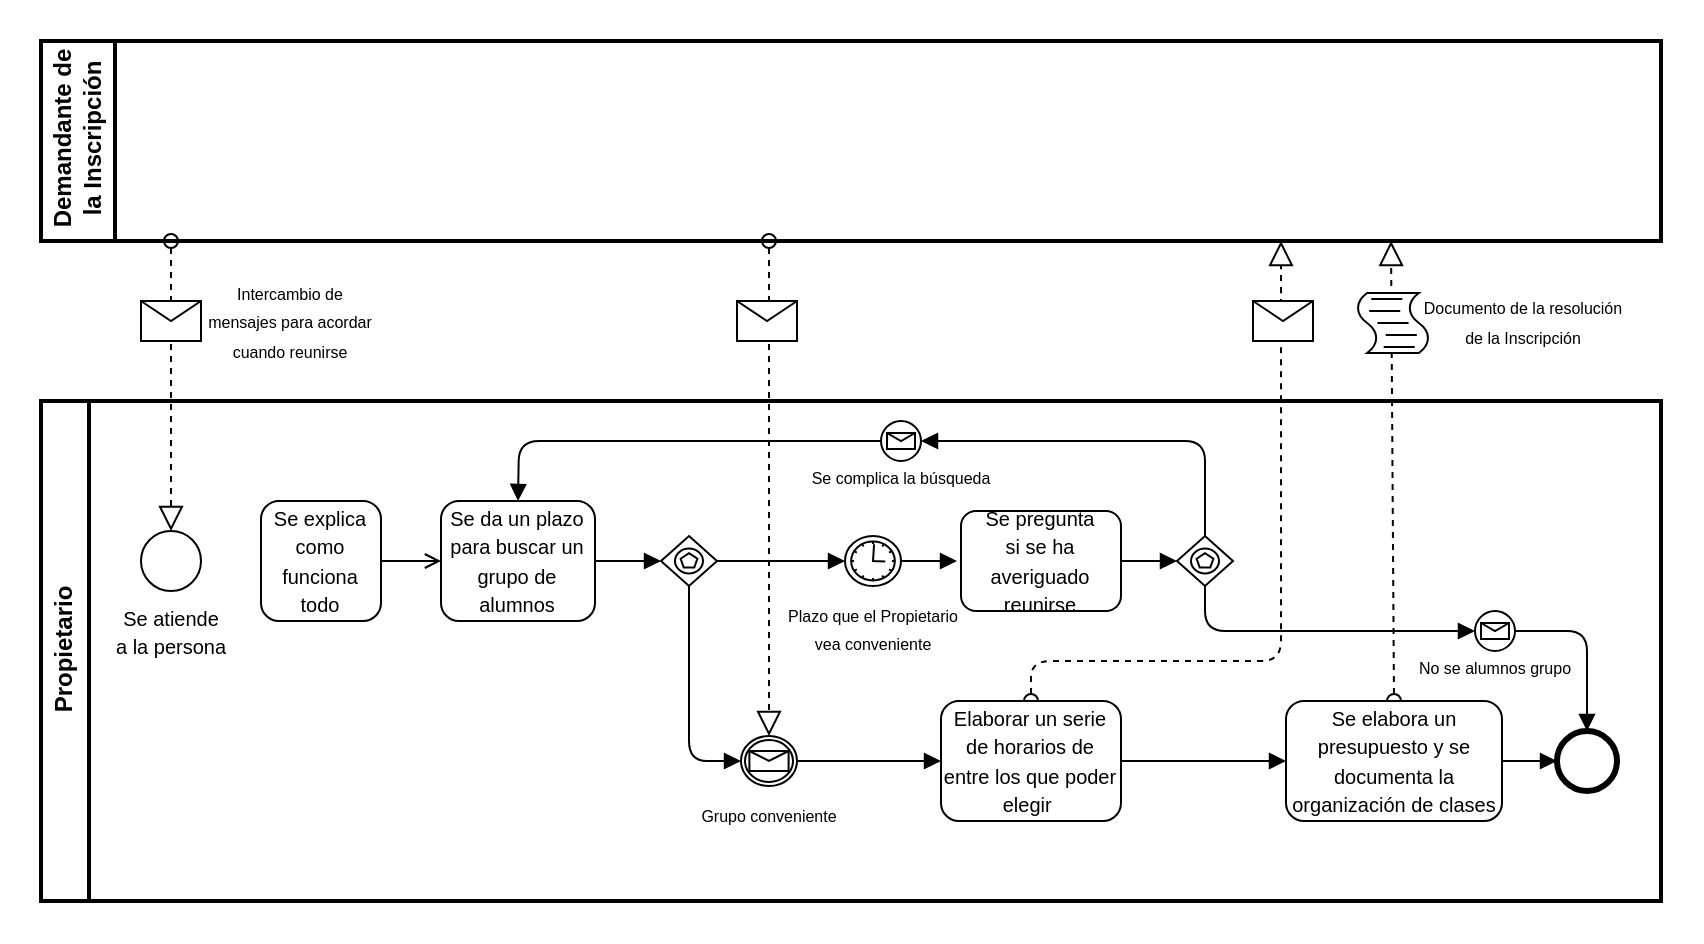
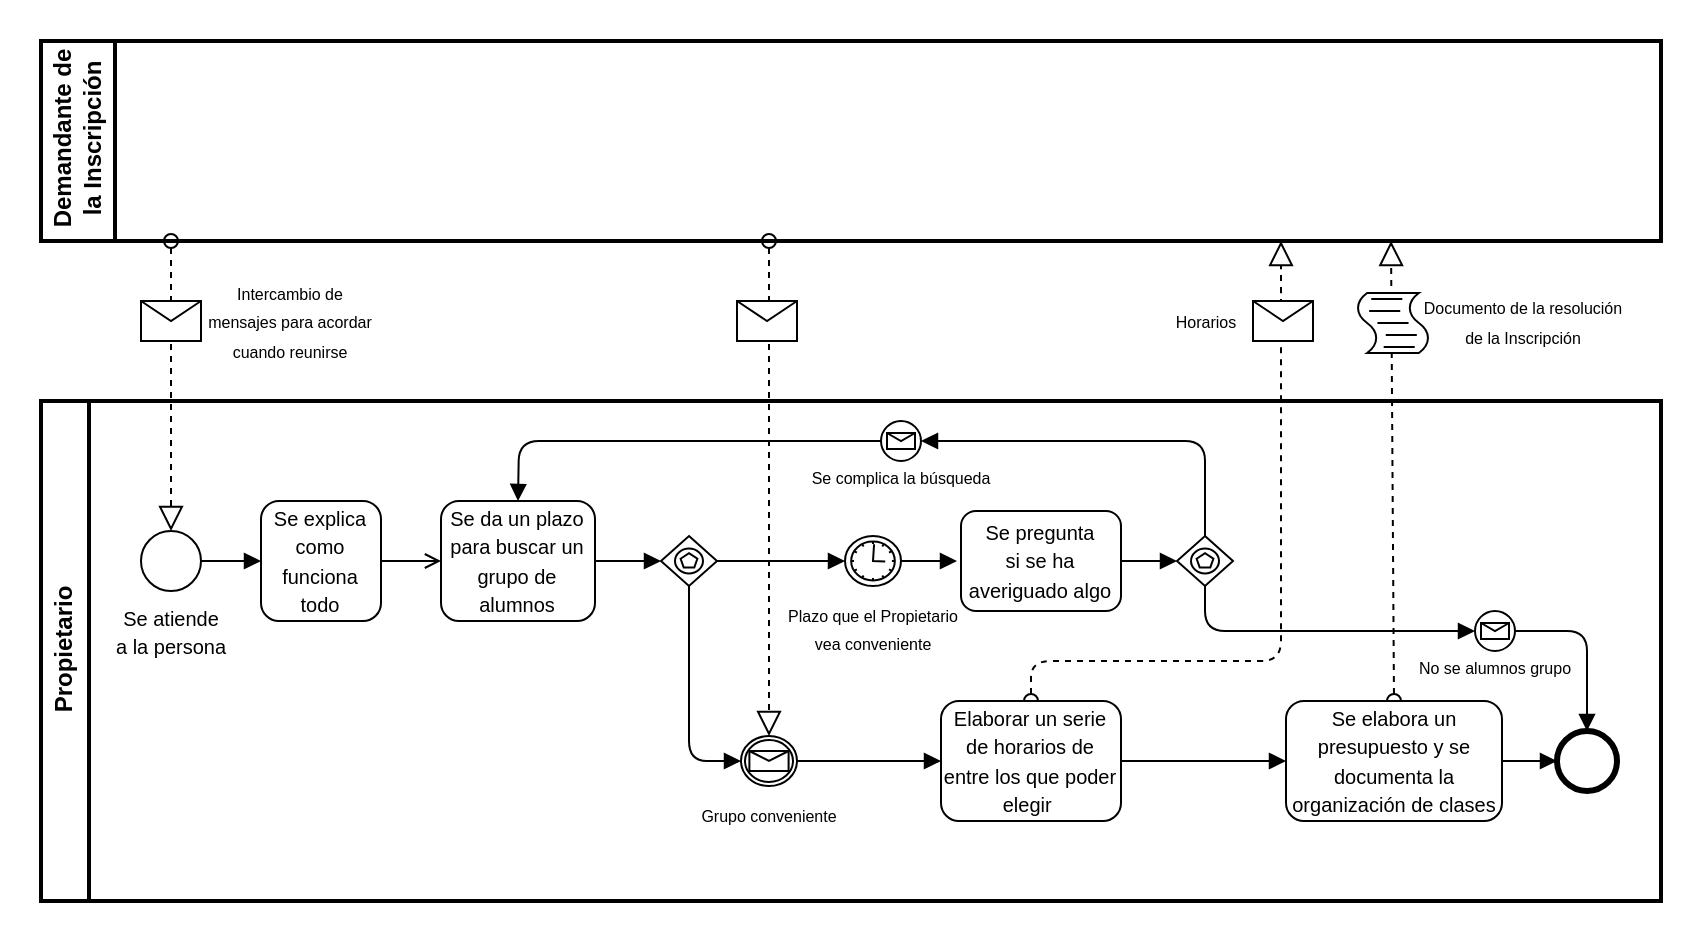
  <mxCell id="0" />
  <mxCell id="1" parent="0" />
  <mxCell id="2" value="" style="startArrow=oval;startFill=0;startSize=7;endArrow=block;endFill=0;endSize=10;dashed=1;html=1;entryX=0.5;entryY=0;entryDx=0;entryDy=0;" edge="1" parent="1" target="19"><mxGeometry width="100" relative="1" as="geometry"><mxPoint x="85" y="120" as="sourcePoint" /><mxPoint x="394" y="377.5" as="targetPoint" /></mxGeometry></mxCell>
  <mxCell id="3" value="" style="startArrow=oval;startFill=0;startSize=7;endArrow=block;endFill=0;endSize=10;dashed=1;html=1;fontSize=8;exitX=0.5;exitY=0;exitDx=0;exitDy=0;" parent="1" source="15" edge="1"><mxGeometry width="100" relative="1" as="geometry"><mxPoint x="270" y="470" as="sourcePoint" /><mxPoint x="640" y="120" as="targetPoint" /><Array as="points"><mxPoint x="515" y="330" /><mxPoint x="640" y="330" /><mxPoint x="640" y="140" /></Array></mxGeometry></mxCell>
  <mxCell id="4" value="" style="startArrow=oval;startFill=0;startSize=7;endArrow=block;endFill=0;endSize=10;dashed=1;html=1;exitX=0.5;exitY=0;exitDx=0;exitDy=0;" parent="1" source="21" edge="1"><mxGeometry width="100" relative="1" as="geometry"><mxPoint x="180" y="470" as="sourcePoint" /><mxPoint x="695" y="120" as="targetPoint" /></mxGeometry></mxCell>
  <mxCell id="5" value="" style="startArrow=oval;startFill=0;startSize=7;endArrow=block;endFill=0;endSize=10;dashed=1;html=1;entryX=0.5;entryY=0;entryDx=0;entryDy=0;" parent="1" target="17" edge="1"><mxGeometry width="100" relative="1" as="geometry"><mxPoint x="384" y="120" as="sourcePoint" /><mxPoint x="160" y="470" as="targetPoint" /></mxGeometry></mxCell>
  <mxCell id="6" value="Demandante de&lt;br&gt;la Inscripción" style="swimlane;html=1;horizontal=0;startSize=37;strokeWidth=2;gradientColor=none;swimlaneFillColor=none;" parent="1" vertex="1"><mxGeometry x="20" y="20" width="810" height="100" as="geometry" /></mxCell>
  <mxCell id="7" value="Propietario" style="swimlane;html=1;horizontal=0;startSize=24;strokeWidth=2;" parent="1" vertex="1"><mxGeometry x="20" y="200" width="810" height="250" as="geometry" /></mxCell>
  <mxCell id="8" value="&lt;font style=&quot;font-size: 10px&quot;&gt;Se explica como funciona todo&lt;/font&gt;" style="shape=ext;rounded=1;html=1;whiteSpace=wrap;strokeWidth=1;" parent="7" vertex="1"><mxGeometry x="110" y="50" width="60" height="60" as="geometry" /></mxCell>
  <mxCell id="9" value="&lt;font style=&quot;font-size: 10px&quot;&gt;Se da un plazo para buscar un grupo de alumnos&lt;/font&gt;" style="shape=ext;rounded=1;html=1;whiteSpace=wrap;strokeWidth=1;" parent="7" vertex="1"><mxGeometry x="200" y="50" width="77" height="60" as="geometry" /></mxCell>
  <mxCell id="10" value="" style="endArrow=open;endFill=1;endSize=6;html=1;entryX=0;entryY=0.5;entryDx=0;entryDy=0;exitX=1;exitY=0.5;exitDx=0;exitDy=0;" parent="7" source="8" target="9" edge="1"><mxGeometry width="100" relative="1" as="geometry"><mxPoint y="270" as="sourcePoint" /><mxPoint x="100" y="270" as="targetPoint" /></mxGeometry></mxCell>
  <mxCell id="11" value="" style="shape=mxgraph.bpmn.shape;html=1;verticalLabelPosition=bottom;labelBackgroundColor=#ffffff;verticalAlign=top;align=center;perimeter=rhombusPerimeter;background=gateway;outlineConnect=0;outline=standard;symbol=multiple;strokeWidth=1;" parent="7" vertex="1"><mxGeometry x="310" y="67.5" width="28" height="25" as="geometry" /></mxCell>
  <mxCell id="12" value="" style="endArrow=block;endFill=1;endSize=6;html=1;entryX=0;entryY=0.5;entryDx=0;entryDy=0;exitX=1;exitY=0.5;exitDx=0;exitDy=0;" parent="7" source="9" target="11" edge="1"><mxGeometry width="100" relative="1" as="geometry"><mxPoint y="270" as="sourcePoint" /><mxPoint x="100" y="270" as="targetPoint" /></mxGeometry></mxCell>
  <mxCell id="13" value="&lt;font style=&quot;font-size: 8px&quot;&gt;Plazo que el Propietario&lt;br&gt;vea conveniente&lt;/font&gt;" style="shape=mxgraph.bpmn.shape;html=1;verticalLabelPosition=bottom;labelBackgroundColor=#ffffff;verticalAlign=top;align=center;perimeter=ellipsePerimeter;outlineConnect=0;outline=standard;symbol=timer;strokeWidth=1;" parent="7" vertex="1"><mxGeometry x="402" y="67.5" width="28" height="25" as="geometry" /></mxCell>
  <mxCell id="14" value="" style="endArrow=block;endFill=1;endSize=6;html=1;entryX=0;entryY=0.5;entryDx=0;entryDy=0;exitX=1;exitY=0.5;exitDx=0;exitDy=0;" parent="7" source="11" target="13" edge="1"><mxGeometry width="100" relative="1" as="geometry"><mxPoint y="270" as="sourcePoint" /><mxPoint x="100" y="270" as="targetPoint" /></mxGeometry></mxCell>
  <mxCell id="15" value="&lt;span style=&quot;font-size: 10px&quot;&gt;Elaborar un serie de horarios de entre los que poder elegir&amp;nbsp;&lt;/span&gt;" style="shape=ext;rounded=1;html=1;whiteSpace=wrap;strokeWidth=1;" parent="7" vertex="1"><mxGeometry x="450" y="150" width="90" height="60" as="geometry" /></mxCell>
  <mxCell id="16" value="" style="endArrow=block;endFill=1;endSize=6;html=1;exitX=0.5;exitY=1;exitDx=0;exitDy=0;entryX=0;entryY=0.5;entryDx=0;entryDy=0;" parent="7" source="11" target="17" edge="1"><mxGeometry width="100" relative="1" as="geometry"><mxPoint y="270" as="sourcePoint" /><mxPoint x="360" y="180" as="targetPoint" /><Array as="points"><mxPoint x="324" y="180" /></Array></mxGeometry></mxCell>
  <mxCell id="17" value="&lt;font style=&quot;font-size: 8px&quot;&gt;Grupo conveniente&lt;/font&gt;" style="shape=mxgraph.bpmn.shape;html=1;verticalLabelPosition=bottom;labelBackgroundColor=#ffffff;verticalAlign=top;align=center;perimeter=ellipsePerimeter;outlineConnect=0;outline=catching;symbol=message;" parent="7" vertex="1"><mxGeometry x="350" y="167.5" width="28" height="25" as="geometry" /></mxCell>
  <mxCell id="18" value="" style="endArrow=block;endFill=1;endSize=6;html=1;entryX=0;entryY=0.5;entryDx=0;entryDy=0;exitX=1;exitY=0.5;exitDx=0;exitDy=0;" parent="7" source="17" target="15" edge="1"><mxGeometry width="100" relative="1" as="geometry"><mxPoint x="20" y="270" as="sourcePoint" /><mxPoint x="120" y="270" as="targetPoint" /></mxGeometry></mxCell>
  <mxCell id="19" value="&lt;font style=&quot;font-size: 10px&quot;&gt;Se atiende&lt;br&gt;a la persona&lt;br&gt;&lt;/font&gt;" style="shape=mxgraph.bpmn.shape;html=1;verticalLabelPosition=bottom;labelBackgroundColor=#ffffff;verticalAlign=top;align=center;perimeter=ellipsePerimeter;outlineConnect=0;outline=standard;symbol=general;strokeWidth=1;" parent="7" vertex="1"><mxGeometry x="50" y="65" width="30" height="30" as="geometry" /></mxCell>
+ <mxCell id="20" value="" style="endArrow=block;endFill=1;endSize=6;html=1;entryX=0;entryY=0.5;entryDx=0;entryDy=0;exitX=1;exitY=0.5;exitDx=0;exitDy=0;" parent="7" source="19" target="8" edge="1"><mxGeometry width="100" relative="1" as="geometry"><mxPoint y="270" as="sourcePoint" /><mxPoint x="100" y="270" as="targetPoint" /></mxGeometry></mxCell>
  <mxCell id="21" value="&lt;span style=&quot;font-size: 10px&quot;&gt;Se elabora un presupuesto y se documenta la organización de clases&lt;/span&gt;" style="shape=ext;rounded=1;html=1;whiteSpace=wrap;strokeWidth=1;" parent="7" vertex="1"><mxGeometry x="622.5" y="150" width="108" height="60" as="geometry" /></mxCell>
  <mxCell id="22" value="" style="endArrow=block;endFill=1;endSize=6;html=1;entryX=0;entryY=0.5;entryDx=0;entryDy=0;exitX=1;exitY=0.5;exitDx=0;exitDy=0;" parent="7" source="15" target="21" edge="1"><mxGeometry width="100" relative="1" as="geometry"><mxPoint x="130" y="270" as="sourcePoint" /><mxPoint x="230" y="270" as="targetPoint" /></mxGeometry></mxCell>
  <mxCell id="23" value="" style="shape=mxgraph.bpmn.shape;html=1;verticalLabelPosition=bottom;labelBackgroundColor=#ffffff;verticalAlign=top;align=center;perimeter=ellipsePerimeter;outlineConnect=0;outline=end;symbol=general;shadow=0;strokeColor=#000000;strokeWidth=1;fillColor=#FFFFFF;gradientColor=none;" parent="7" vertex="1"><mxGeometry x="758" y="165" width="30" height="30" as="geometry" /></mxCell>
  <mxCell id="24" value="" style="endArrow=block;endFill=1;endSize=6;html=1;entryX=0;entryY=0.5;entryDx=0;entryDy=0;exitX=1;exitY=0.5;exitDx=0;exitDy=0;" parent="7" source="21" target="23" edge="1"><mxGeometry width="100" relative="1" as="geometry"><mxPoint x="130" y="270" as="sourcePoint" /><mxPoint x="230" y="270" as="targetPoint" /></mxGeometry></mxCell>
- <mxCell id="25" value="&lt;span style=&quot;font-size: 10px&quot;&gt;Se pregunta&lt;br&gt;si se ha averiguado reunirse&lt;br&gt;&lt;/span&gt;" style="shape=ext;rounded=1;html=1;whiteSpace=wrap;strokeWidth=1;" parent="7" vertex="1"><mxGeometry x="460" y="55" width="80" height="50" as="geometry" /></mxCell>
+ <mxCell id="25" value="&lt;span style=&quot;font-size: 10px&quot;&gt;Se pregunta&lt;br&gt;si se ha averiguado algo&lt;br&gt;&lt;/span&gt;" style="shape=ext;rounded=1;html=1;whiteSpace=wrap;strokeWidth=1;" parent="7" vertex="1"><mxGeometry x="460" y="55" width="80" height="50" as="geometry" /></mxCell>
  <mxCell id="26" value="" style="shape=mxgraph.bpmn.shape;html=1;verticalLabelPosition=bottom;labelBackgroundColor=#ffffff;verticalAlign=top;align=center;perimeter=rhombusPerimeter;background=gateway;outlineConnect=0;outline=standard;symbol=multiple;strokeWidth=1;" parent="7" vertex="1"><mxGeometry x="568" y="67.5" width="28" height="25" as="geometry" /></mxCell>
  <mxCell id="27" value="" style="endArrow=block;endFill=1;endSize=6;html=1;entryX=0;entryY=0.5;entryDx=0;entryDy=0;exitX=1;exitY=0.5;exitDx=0;exitDy=0;" parent="7" source="25" target="26" edge="1"><mxGeometry width="100" relative="1" as="geometry"><mxPoint x="287.0" y="90" as="sourcePoint" /><mxPoint x="320" y="90" as="targetPoint" /></mxGeometry></mxCell>
  <mxCell id="28" value="" style="endArrow=block;endFill=1;endSize=6;html=1;exitX=0.5;exitY=1;exitDx=0;exitDy=0;entryX=0;entryY=0.5;entryDx=0;entryDy=0;" parent="7" source="26" target="33" edge="1"><mxGeometry width="100" relative="1" as="geometry"><mxPoint x="188" y="270" as="sourcePoint" /><mxPoint x="718" y="115.0" as="targetPoint" /><Array as="points"><mxPoint x="582" y="115" /></Array></mxGeometry></mxCell>
  <mxCell id="29" value="" style="endArrow=block;endFill=1;endSize=6;html=1;exitX=0.65;exitY=0.5;exitDx=0;exitDy=0;entryX=0.5;entryY=0;entryDx=0;entryDy=0;exitPerimeter=0;" parent="7" source="33" target="23" edge="1"><mxGeometry width="100" relative="1" as="geometry"><mxPoint x="738" y="115.0" as="sourcePoint" /><mxPoint x="288" y="270" as="targetPoint" /><Array as="points"><mxPoint x="773" y="115" /></Array></mxGeometry></mxCell>
  <mxCell id="30" value="&lt;font style=&quot;font-size: 8px;&quot;&gt;Se complica la búsqueda&lt;/font&gt;" style="shape=mxgraph.bpmn.shape;html=1;verticalLabelPosition=bottom;labelBackgroundColor=#ffffff;verticalAlign=top;align=center;perimeter=ellipsePerimeter;outlineConnect=0;outline=standard;symbol=message;shadow=0;strokeColor=#000000;strokeWidth=1;fillColor=#FFFFFF;gradientColor=none;fontSize=8;spacing=0;" parent="7" vertex="1"><mxGeometry x="420" y="10" width="20" height="20" as="geometry" /></mxCell>
  <mxCell id="31" value="" style="endArrow=block;endFill=1;endSize=6;html=1;fontSize=8;entryX=1;entryY=0.5;entryDx=0;entryDy=0;exitX=0.5;exitY=0;exitDx=0;exitDy=0;" parent="7" source="26" target="30" edge="1"><mxGeometry width="100" relative="1" as="geometry"><mxPoint x="188" y="270" as="sourcePoint" /><mxPoint x="288" y="270" as="targetPoint" /><Array as="points"><mxPoint x="582" y="20" /></Array></mxGeometry></mxCell>
  <mxCell id="32" value="" style="endArrow=block;endFill=1;endSize=6;html=1;fontSize=8;entryX=0.5;entryY=0;entryDx=0;entryDy=0;exitX=0;exitY=0.5;exitDx=0;exitDy=0;" parent="7" source="30" target="9" edge="1"><mxGeometry width="100" relative="1" as="geometry"><mxPoint x="188" y="270" as="sourcePoint" /><mxPoint x="288" y="270" as="targetPoint" /><Array as="points"><mxPoint x="239" y="20" /></Array></mxGeometry></mxCell>
  <mxCell id="33" value="&lt;font style=&quot;font-size: 8px&quot;&gt;No se alumnos grupo&lt;/font&gt;" style="shape=mxgraph.bpmn.shape;html=1;verticalLabelPosition=bottom;labelBackgroundColor=#ffffff;verticalAlign=top;align=center;perimeter=ellipsePerimeter;outlineConnect=0;outline=standard;symbol=message;shadow=0;strokeColor=#000000;strokeWidth=1;fillColor=#FFFFFF;gradientColor=none;fontSize=8;spacing=0;" vertex="1" parent="7"><mxGeometry x="717" y="105" width="20" height="20" as="geometry" /></mxCell>
  <mxCell id="34" value="" style="endArrow=block;endFill=1;endSize=6;html=1;exitX=1;exitY=0.5;exitDx=0;exitDy=0;" parent="1" source="13" edge="1"><mxGeometry width="100" relative="1" as="geometry"><mxPoint x="208" y="480" as="sourcePoint" /><mxPoint x="478" y="280" as="targetPoint" /></mxGeometry></mxCell>
  <mxCell id="35" value="" style="shape=message;whiteSpace=wrap;html=1;outlineConnect=0;shadow=0;strokeColor=#000000;strokeWidth=1;fillColor=#FFFFFF;gradientColor=none;spacing=0;align=right;" parent="1" vertex="1"><mxGeometry x="626" y="150" width="30" height="20" as="geometry" /></mxCell>
+ <mxCell id="36" value="&lt;font style=&quot;font-size: 8px&quot;&gt;Horarios&lt;/font&gt;" style="text;html=1;strokeColor=none;fillColor=none;align=center;verticalAlign=middle;whiteSpace=wrap;rounded=0;shadow=0;" vertex="1" parent="1"><mxGeometry x="580" y="150" width="46" height="20" as="geometry" /></mxCell>
  <mxCell id="37" value="" style="shape=mxgraph.bpmn.script_task;html=1;outlineConnect=0;shadow=0;strokeColor=#000000;strokeWidth=1;fillColor=#FFFFFF;gradientColor=none;" parent="1" vertex="1"><mxGeometry x="677" y="146" width="38" height="30" as="geometry" /></mxCell>
  <mxCell id="38" value="&lt;font style=&quot;font-size: 8px&quot;&gt;Documento de la resolución de la Inscripción&lt;/font&gt;" style="text;html=1;strokeColor=none;fillColor=none;align=center;verticalAlign=middle;whiteSpace=wrap;rounded=0;shadow=0;" parent="1" vertex="1"><mxGeometry x="708.5" y="150" width="105" height="20" as="geometry" /></mxCell>
  <mxCell id="39" value="&lt;br&gt;&lt;br&gt;&lt;br&gt;" style="shape=message;whiteSpace=wrap;html=1;outlineConnect=0;shadow=0;strokeColor=#000000;strokeWidth=1;fillColor=#FFFFFF;gradientColor=none;" parent="1" vertex="1"><mxGeometry x="368" y="150" width="30" height="20" as="geometry" /></mxCell>
  <mxCell id="40" value="&lt;br&gt;&lt;br&gt;&lt;br&gt;" style="shape=message;whiteSpace=wrap;html=1;outlineConnect=0;shadow=0;strokeColor=#000000;strokeWidth=1;fillColor=#FFFFFF;gradientColor=none;" vertex="1" parent="1"><mxGeometry x="70" y="150" width="30" height="20" as="geometry" /></mxCell>
  <mxCell id="41" value="&lt;font style=&quot;font-size: 8px&quot;&gt;Intercambio de mensajes para acordar cuando reunirse&lt;/font&gt;" style="text;html=1;strokeColor=none;fillColor=none;align=center;verticalAlign=middle;whiteSpace=wrap;rounded=0;shadow=0;" vertex="1" parent="1"><mxGeometry x="100" y="150" width="90" height="20" as="geometry" /></mxCell>
